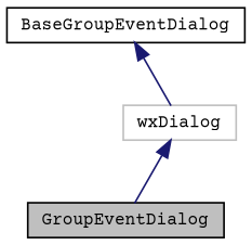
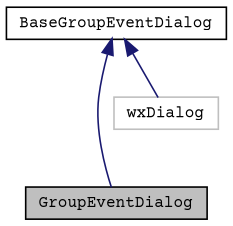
  digraph {
    fontname="Courier Prime"
    node [color=black fillcolor=white fontname="Courier Prime" fontsize=10 shape=record style=filled]
    edge [color=midnightblue dir=back fontname="Courier Prime" fontsize=10 labelfontname=Helvetica labelfontsize=10 style=solid]
    n1 [fillcolor=grey75 fontcolor=black height=0.2 label=GroupEventDialog width=0.4]
    n2 [height=0.2 label=BaseGroupEventDialog width=0.4]
    n3 [color=grey75 height=0.2 label=wxDialog width=0.4]
-   n3 -> n1
+   n2 -> n1
    n2 -> n3
  }
